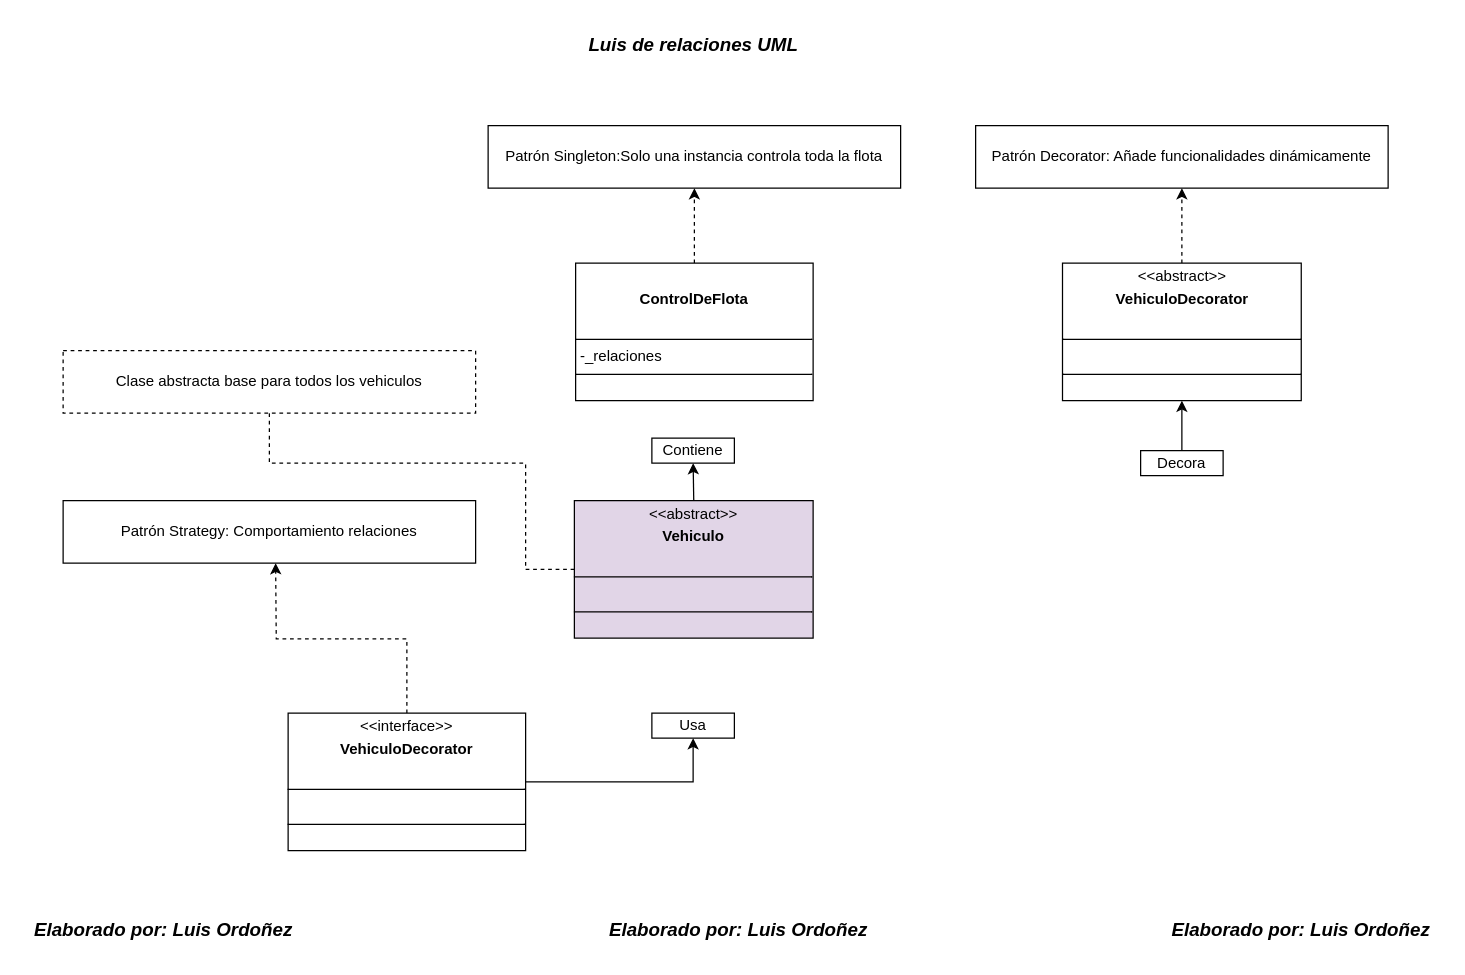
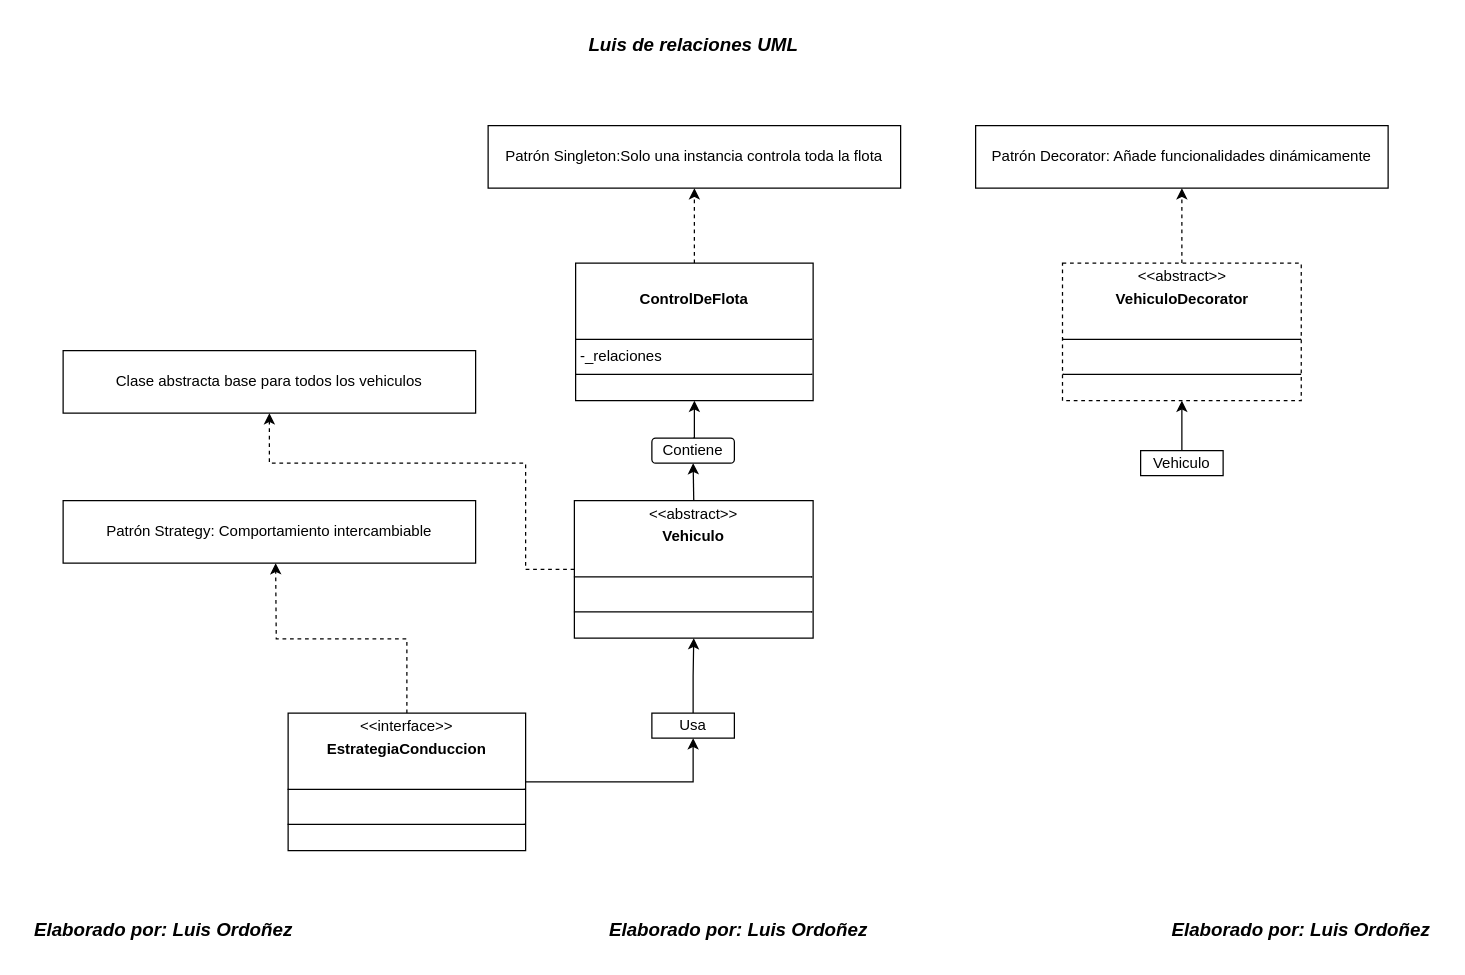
  <mxCell id="0" />
  <mxCell id="1" parent="0" />
  <mxCell id="2" style="edgeStyle=orthogonalEdgeStyle;rounded=0;orthogonalLoop=1;jettySize=auto;html=1;exitX=0.5;exitY=0;exitDx=0;exitDy=0;dashed=1;" edge="1" parent="1" source="3" target="14"><mxGeometry relative="1" as="geometry"><mxPoint x="554.833" y="160" as="targetPoint" /></mxGeometry></mxCell>
  <mxCell id="3" value="&lt;p style=&quot;margin:0px;margin-top:4px;text-align:center;&quot;&gt;&lt;b&gt;&lt;br&gt;&lt;/b&gt;&lt;/p&gt;&lt;p style=&quot;margin:0px;margin-top:4px;text-align:center;&quot;&gt;&lt;b&gt;ControlDeFlota&lt;/b&gt;&lt;/p&gt;&lt;p style=&quot;margin:0px;margin-top:4px;text-align:center;&quot;&gt;&lt;b&gt;&lt;br&gt;&lt;/b&gt;&lt;/p&gt;&lt;hr size=&quot;1&quot; style=&quot;border-style:solid;&quot;&gt;&lt;p style=&quot;margin:0px;margin-left:4px;&quot;&gt;-_relaciones&lt;/p&gt;&lt;hr size=&quot;1&quot; style=&quot;border-style:solid;&quot;&gt;&lt;p style=&quot;margin:0px;margin-left:4px;&quot;&gt;&lt;br&gt;&lt;/p&gt;" style="verticalAlign=top;align=left;overflow=fill;html=1;whiteSpace=wrap;" vertex="1" parent="1"><mxGeometry x="460" y="210" width="190" height="110" as="geometry" /></mxCell>
  <mxCell id="4" style="edgeStyle=orthogonalEdgeStyle;rounded=0;orthogonalLoop=1;jettySize=auto;html=1;exitX=0.5;exitY=0;exitDx=0;exitDy=0;entryX=0.5;entryY=1;entryDx=0;entryDy=0;" edge="1" parent="1" source="6" target="8"><mxGeometry relative="1" as="geometry" /></mxCell>
- <mxCell id="5" style="edgeStyle=orthogonalEdgeStyle;rounded=0;orthogonalLoop=1;jettySize=auto;html=1;exitX=0;exitY=0.5;exitDx=0;exitDy=0;entryX=0.5;entryY=1;entryDx=0;entryDy=0;dashed=1;endArrow=none;" edge="1" parent="1" source="6" target="21"><mxGeometry relative="1" as="geometry"><Array as="points"><mxPoint x="420" y="455" /><mxPoint x="420" y="370" /><mxPoint x="215" y="370" /></Array></mxGeometry></mxCell>
- <mxCell id="6" value="&lt;p style=&quot;margin:0px;margin-top:4px;text-align:center;&quot;&gt;&amp;lt;&amp;lt;abstract&amp;gt;&amp;gt;&lt;/p&gt;&lt;p style=&quot;margin:0px;margin-top:4px;text-align:center;&quot;&gt;&lt;b&gt;Vehiculo&lt;/b&gt;&lt;/p&gt;&lt;p style=&quot;margin:0px;margin-top:4px;text-align:center;&quot;&gt;&lt;b&gt;&lt;br&gt;&lt;/b&gt;&lt;/p&gt;&lt;hr size=&quot;1&quot; style=&quot;border-style:solid;&quot;&gt;&lt;p style=&quot;margin:0px;margin-left:4px;&quot;&gt;&lt;br&gt;&lt;/p&gt;&lt;hr size=&quot;1&quot; style=&quot;border-style:solid;&quot;&gt;&lt;p style=&quot;margin:0px;margin-left:4px;&quot;&gt;&lt;br&gt;&lt;/p&gt;" style="verticalAlign=top;align=left;overflow=fill;html=1;whiteSpace=wrap;fillColor=#e1d5e7;" vertex="1" parent="1"><mxGeometry x="459" y="400" width="191" height="110" as="geometry" /></mxCell>
- <mxCell id="8" value="Contiene" style="html=1;whiteSpace=wrap;" vertex="1" parent="1"><mxGeometry x="521" y="350" width="66" height="20" as="geometry" /></mxCell>
+ <mxCell id="5" style="edgeStyle=orthogonalEdgeStyle;rounded=0;orthogonalLoop=1;jettySize=auto;html=1;exitX=0;exitY=0.5;exitDx=0;exitDy=0;entryX=0.5;entryY=1;entryDx=0;entryDy=0;dashed=1;" edge="1" parent="1" source="6" target="21"><mxGeometry relative="1" as="geometry"><Array as="points"><mxPoint x="420" y="455" /><mxPoint x="420" y="370" /><mxPoint x="215" y="370" /></Array></mxGeometry></mxCell>
+ <mxCell id="6" value="&lt;p style=&quot;margin:0px;margin-top:4px;text-align:center;&quot;&gt;&amp;lt;&amp;lt;abstract&amp;gt;&amp;gt;&lt;/p&gt;&lt;p style=&quot;margin:0px;margin-top:4px;text-align:center;&quot;&gt;&lt;b&gt;Vehiculo&lt;/b&gt;&lt;/p&gt;&lt;p style=&quot;margin:0px;margin-top:4px;text-align:center;&quot;&gt;&lt;b&gt;&lt;br&gt;&lt;/b&gt;&lt;/p&gt;&lt;hr size=&quot;1&quot; style=&quot;border-style:solid;&quot;&gt;&lt;p style=&quot;margin:0px;margin-left:4px;&quot;&gt;&lt;br&gt;&lt;/p&gt;&lt;hr size=&quot;1&quot; style=&quot;border-style:solid;&quot;&gt;&lt;p style=&quot;margin:0px;margin-left:4px;&quot;&gt;&lt;br&gt;&lt;/p&gt;" style="verticalAlign=top;align=left;overflow=fill;html=1;whiteSpace=wrap;" vertex="1" parent="1"><mxGeometry x="459" y="400" width="191" height="110" as="geometry" /></mxCell>
+ <mxCell id="7" style="edgeStyle=orthogonalEdgeStyle;rounded=0;orthogonalLoop=1;jettySize=auto;html=1;exitX=0.5;exitY=0;exitDx=0;exitDy=0;entryX=0.5;entryY=1;entryDx=0;entryDy=0;" edge="1" parent="1" source="8" target="3"><mxGeometry relative="1" as="geometry" /></mxCell>
+ <mxCell id="8" value="Contiene" style="html=1;whiteSpace=wrap;rounded=1;" vertex="1" parent="1"><mxGeometry x="521" y="350" width="66" height="20" as="geometry" /></mxCell>
  <mxCell id="9" style="edgeStyle=orthogonalEdgeStyle;rounded=0;orthogonalLoop=1;jettySize=auto;html=1;exitX=1;exitY=0.5;exitDx=0;exitDy=0;entryX=0.5;entryY=1;entryDx=0;entryDy=0;" edge="1" parent="1" source="11" target="13"><mxGeometry relative="1" as="geometry" /></mxCell>
  <mxCell id="10" style="edgeStyle=orthogonalEdgeStyle;rounded=0;orthogonalLoop=1;jettySize=auto;html=1;exitX=0.5;exitY=0;exitDx=0;exitDy=0;dashed=1;" edge="1" parent="1" source="11"><mxGeometry relative="1" as="geometry"><mxPoint x="220" y="450" as="targetPoint" /></mxGeometry></mxCell>
- <mxCell id="11" value="&lt;p style=&quot;margin:0px;margin-top:4px;text-align:center;&quot;&gt;&amp;lt;&amp;lt;interface&amp;gt;&amp;gt;&lt;/p&gt;&lt;p style=&quot;margin:0px;margin-top:4px;text-align:center;&quot;&gt;&lt;b&gt;VehiculoDecorator&lt;/b&gt;&lt;/p&gt;&lt;p style=&quot;margin:0px;margin-top:4px;text-align:center;&quot;&gt;&lt;b&gt;&lt;br&gt;&lt;/b&gt;&lt;/p&gt;&lt;hr size=&quot;1&quot; style=&quot;border-style:solid;&quot;&gt;&lt;p style=&quot;margin:0px;margin-left:4px;&quot;&gt;&lt;br&gt;&lt;/p&gt;&lt;hr size=&quot;1&quot; style=&quot;border-style:solid;&quot;&gt;&lt;p style=&quot;margin:0px;margin-left:4px;&quot;&gt;&lt;br&gt;&lt;/p&gt;" style="verticalAlign=top;align=left;overflow=fill;html=1;whiteSpace=wrap;" vertex="1" parent="1"><mxGeometry x="230" y="570" width="190" height="110" as="geometry" /></mxCell>
+ <mxCell id="11" value="&lt;p style=&quot;margin:0px;margin-top:4px;text-align:center;&quot;&gt;&amp;lt;&amp;lt;interface&amp;gt;&amp;gt;&lt;/p&gt;&lt;p style=&quot;margin:0px;margin-top:4px;text-align:center;&quot;&gt;&lt;b&gt;EstrategiaConduccion&lt;/b&gt;&lt;/p&gt;&lt;p style=&quot;margin:0px;margin-top:4px;text-align:center;&quot;&gt;&lt;b&gt;&lt;br&gt;&lt;/b&gt;&lt;/p&gt;&lt;hr size=&quot;1&quot; style=&quot;border-style:solid;&quot;&gt;&lt;p style=&quot;margin:0px;margin-left:4px;&quot;&gt;&lt;br&gt;&lt;/p&gt;&lt;hr size=&quot;1&quot; style=&quot;border-style:solid;&quot;&gt;&lt;p style=&quot;margin:0px;margin-left:4px;&quot;&gt;&lt;br&gt;&lt;/p&gt;" style="verticalAlign=top;align=left;overflow=fill;html=1;whiteSpace=wrap;" vertex="1" parent="1"><mxGeometry x="230" y="570" width="190" height="110" as="geometry" /></mxCell>
+ <mxCell id="12" style="edgeStyle=orthogonalEdgeStyle;rounded=0;orthogonalLoop=1;jettySize=auto;html=1;exitX=0.5;exitY=0;exitDx=0;exitDy=0;entryX=0.5;entryY=1;entryDx=0;entryDy=0;" edge="1" parent="1" source="13" target="6"><mxGeometry relative="1" as="geometry" /></mxCell>
  <mxCell id="13" value="Usa" style="html=1;whiteSpace=wrap;" vertex="1" parent="1"><mxGeometry x="521" y="570" width="66" height="20" as="geometry" /></mxCell>
  <mxCell id="14" value="Patrón Singleton:Solo una instancia controla toda la flota" style="html=1;whiteSpace=wrap;" vertex="1" parent="1"><mxGeometry x="390" y="100" width="330" height="50" as="geometry" /></mxCell>
  <mxCell id="15" style="edgeStyle=orthogonalEdgeStyle;rounded=0;orthogonalLoop=1;jettySize=auto;html=1;exitX=0.5;exitY=0;exitDx=0;exitDy=0;entryX=0.5;entryY=1;entryDx=0;entryDy=0;dashed=1;" edge="1" parent="1" source="16" target="17"><mxGeometry relative="1" as="geometry" /></mxCell>
- <mxCell id="16" value="&lt;p style=&quot;margin:0px;margin-top:4px;text-align:center;&quot;&gt;&amp;lt;&amp;lt;abstract&amp;gt;&amp;gt;&lt;/p&gt;&lt;p style=&quot;margin:0px;margin-top:4px;text-align:center;&quot;&gt;&lt;b&gt;VehiculoDecorator&lt;/b&gt;&lt;/p&gt;&lt;p style=&quot;margin:0px;margin-top:4px;text-align:center;&quot;&gt;&lt;b&gt;&lt;br&gt;&lt;/b&gt;&lt;/p&gt;&lt;hr size=&quot;1&quot; style=&quot;border-style:solid;&quot;&gt;&lt;p style=&quot;margin:0px;margin-left:4px;&quot;&gt;&lt;br&gt;&lt;/p&gt;&lt;hr size=&quot;1&quot; style=&quot;border-style:solid;&quot;&gt;&lt;p style=&quot;margin:0px;margin-left:4px;&quot;&gt;&lt;br&gt;&lt;/p&gt;" style="verticalAlign=top;align=left;overflow=fill;html=1;whiteSpace=wrap;" vertex="1" parent="1"><mxGeometry x="849.5" y="210" width="191" height="110" as="geometry" /></mxCell>
+ <mxCell id="16" value="&lt;p style=&quot;margin:0px;margin-top:4px;text-align:center;&quot;&gt;&amp;lt;&amp;lt;abstract&amp;gt;&amp;gt;&lt;/p&gt;&lt;p style=&quot;margin:0px;margin-top:4px;text-align:center;&quot;&gt;&lt;b&gt;VehiculoDecorator&lt;/b&gt;&lt;/p&gt;&lt;p style=&quot;margin:0px;margin-top:4px;text-align:center;&quot;&gt;&lt;b&gt;&lt;br&gt;&lt;/b&gt;&lt;/p&gt;&lt;hr size=&quot;1&quot; style=&quot;border-style:solid;&quot;&gt;&lt;p style=&quot;margin:0px;margin-left:4px;&quot;&gt;&lt;br&gt;&lt;/p&gt;&lt;hr size=&quot;1&quot; style=&quot;border-style:solid;&quot;&gt;&lt;p style=&quot;margin:0px;margin-left:4px;&quot;&gt;&lt;br&gt;&lt;/p&gt;" style="verticalAlign=top;align=left;overflow=fill;html=1;whiteSpace=wrap;dashed=1;" vertex="1" parent="1"><mxGeometry x="849.5" y="210" width="191" height="110" as="geometry" /></mxCell>
  <mxCell id="17" value="Patrón Decorator: Añade funcionalidades dinámicamente" style="html=1;whiteSpace=wrap;" vertex="1" parent="1"><mxGeometry x="780" y="100" width="330" height="50" as="geometry" /></mxCell>
  <mxCell id="18" style="edgeStyle=orthogonalEdgeStyle;rounded=0;orthogonalLoop=1;jettySize=auto;html=1;exitX=0.5;exitY=0;exitDx=0;exitDy=0;entryX=0.5;entryY=1;entryDx=0;entryDy=0;" edge="1" parent="1" source="19" target="16"><mxGeometry relative="1" as="geometry" /></mxCell>
- <mxCell id="19" value="Decora" style="html=1;whiteSpace=wrap;" vertex="1" parent="1"><mxGeometry x="912" y="360" width="66" height="20" as="geometry" /></mxCell>
- <mxCell id="20" value="Patrón Strategy: Comportamiento relaciones" style="html=1;whiteSpace=wrap;" vertex="1" parent="1"><mxGeometry x="50" y="400" width="330" height="50" as="geometry" /></mxCell>
- <mxCell id="21" value="Clase abstracta base para todos los vehiculos" style="html=1;whiteSpace=wrap;dashed=1;" vertex="1" parent="1"><mxGeometry x="50" y="280" width="330" height="50" as="geometry" /></mxCell>
+ <mxCell id="19" value="Vehiculo" style="html=1;whiteSpace=wrap;" vertex="1" parent="1"><mxGeometry x="912" y="360" width="66" height="20" as="geometry" /></mxCell>
+ <mxCell id="20" value="Patrón Strategy: Comportamiento intercambiable" style="html=1;whiteSpace=wrap;" vertex="1" parent="1"><mxGeometry x="50" y="400" width="330" height="50" as="geometry" /></mxCell>
+ <mxCell id="21" value="Clase abstracta base para todos los vehiculos" style="html=1;whiteSpace=wrap;" vertex="1" parent="1"><mxGeometry x="50" y="280" width="330" height="50" as="geometry" /></mxCell>
  <mxCell id="22" value="&lt;font style=&quot;font-size: 15px;&quot;&gt;Elaborado por: Luis Ordoñez&lt;/font&gt;" style="text;html=1;align=center;verticalAlign=middle;resizable=0;points=[];autosize=1;fontStyle=3" vertex="1" parent="1"><mxGeometry x="20" y="728" width="220" height="30" as="geometry" /></mxCell>
  <mxCell id="23" value="&lt;font style=&quot;font-size: 15px;&quot;&gt;Elaborado por: Luis Ordoñez&lt;/font&gt;" style="text;html=1;align=center;verticalAlign=middle;resizable=0;points=[];autosize=1;fontStyle=3" vertex="1" parent="1"><mxGeometry x="930" y="728" width="220" height="30" as="geometry" /></mxCell>
  <mxCell id="24" value="&lt;font style=&quot;font-size: 15px;&quot;&gt;Elaborado por: Luis Ordoñez&lt;/font&gt;" style="text;html=1;align=center;verticalAlign=middle;resizable=0;points=[];autosize=1;fontStyle=3" vertex="1" parent="1"><mxGeometry x="480" y="728" width="220" height="30" as="geometry" /></mxCell>
  <mxCell id="25" value="&lt;font style=&quot;font-size: 15px;&quot;&gt;Luis de relaciones UML&lt;/font&gt;" style="text;html=1;align=center;verticalAlign=middle;resizable=0;points=[];autosize=1;fontStyle=3" vertex="1" parent="1"><mxGeometry x="444" y="20" width="220" height="30" as="geometry" /></mxCell>
